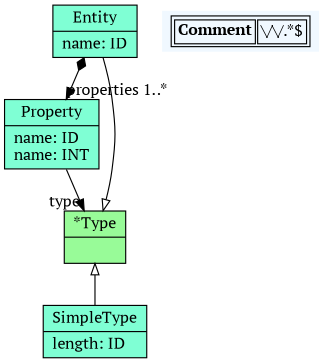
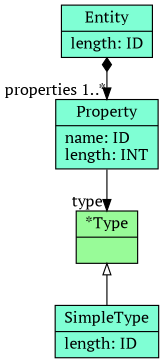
  digraph {
    fontname="PT Serif"
    fontsize=8
    nodesep=0.3
    node [fillcolor=aquamarine fontname="PT Serif" shape=record style=filled]
    edge [arrowtail=empty dir=back fontname="PT Serif"]
-   n1 [label="{Entity|name: ID\l}"]
-   n2 [label="{Property|name: ID\lname: INT\l}"]
+   n1 [label="{Entity|length: ID\l}"]
+   n2 [label="{Property|name: ID\llength: INT\l}"]
    n3 [fillcolor=palegreen label="{*Type|}"]
    n4 [label="{SimpleType|length: ID\l}"]
-   n5 [fillcolor=aliceblue label=< <table> 	<tr> 		<td><b>Comment</b></td><td>\/\/.*$</td> 	</tr> </table> > shape=plaintext]
    n1 -> n2 [arrowtail=diamond dir=both headlabel="properties 1..*"]
    n2 -> n3 [dir=black headlabel="type "]
-   n3 -> n1
    n3 -> n4
  }
